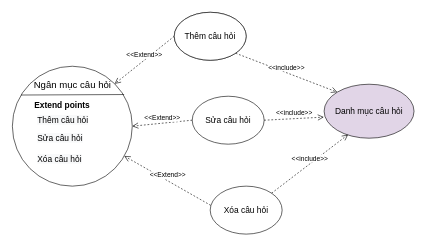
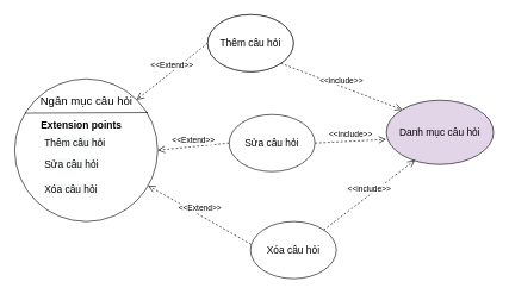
  <mxCell id="0" />
  <mxCell id="1" parent="0" />
  <mxCell id="2" value="" style="ellipse;whiteSpace=wrap;html=1;aspect=fixed;" parent="1" vertex="1"><mxGeometry x="20" y="110" width="200" height="200" as="geometry" /></mxCell>
  <mxCell id="3" value="" style="endArrow=none;html=1;exitX=0.072;exitY=0.24;exitDx=0;exitDy=0;exitPerimeter=0;entryX=0.932;entryY=0.236;entryDx=0;entryDy=0;entryPerimeter=0;" parent="1" source="2" target="2" edge="1"><mxGeometry width="50" height="50" relative="1" as="geometry"><mxPoint x="240" y="270" as="sourcePoint" /><mxPoint x="200" y="155" as="targetPoint" /></mxGeometry></mxCell>
  <mxCell id="4" value="&lt;font style=&quot;font-size: 16px&quot;&gt;Ngân mục câu hỏi&lt;/font&gt;" style="text;html=1;align=center;verticalAlign=middle;resizable=0;points=[];autosize=1;strokeColor=none;fillColor=none;" parent="1" vertex="1"><mxGeometry x="45" y="130" width="150" height="20" as="geometry" /></mxCell>
  <mxCell id="5" value="&lt;font style=&quot;font-size: 14px&quot;&gt;Thêm câu hỏi&lt;/font&gt;" style="ellipse;whiteSpace=wrap;html=1;" parent="1" vertex="1"><mxGeometry x="290" y="20" width="120" height="80" as="geometry" /></mxCell>
  <mxCell id="6" value="&lt;font style=&quot;font-size: 14px&quot;&gt;Thêm câu hỏi&lt;/font&gt;" style="ellipse;whiteSpace=wrap;html=1;" parent="1" vertex="1"><mxGeometry x="290" y="20" width="120" height="80" as="geometry" /></mxCell>
  <mxCell id="7" value="&lt;font style=&quot;font-size: 14px&quot;&gt;Sửa câu hỏi&lt;/font&gt;" style="ellipse;whiteSpace=wrap;html=1;" parent="1" vertex="1"><mxGeometry x="320" y="160" width="120" height="80" as="geometry" /></mxCell>
  <mxCell id="8" value="&lt;span style=&quot;font-size: 14px&quot;&gt;Xóa câu hỏi&lt;/span&gt;" style="ellipse;whiteSpace=wrap;html=1;" parent="1" vertex="1"><mxGeometry x="350" y="310" width="120" height="80" as="geometry" /></mxCell>
  <mxCell id="9" value="&lt;font style=&quot;font-size: 14px&quot;&gt;Danh mục câu hỏi&lt;/font&gt;" style="ellipse;whiteSpace=wrap;html=1;fillColor=#e1d5e7;" parent="1" vertex="1"><mxGeometry x="540" y="140" width="150" height="90" as="geometry" /></mxCell>
  <mxCell id="10" value="&amp;lt;&amp;lt;Extend&amp;gt;&amp;gt;" style="html=1;verticalAlign=bottom;endArrow=open;dashed=1;endSize=8;exitX=0;exitY=0.5;exitDx=0;exitDy=0;entryX=1;entryY=0;entryDx=0;entryDy=0;" parent="1" source="6" target="2" edge="1"><mxGeometry relative="1" as="geometry"><mxPoint x="370" y="240" as="sourcePoint" /><mxPoint x="290" y="240" as="targetPoint" /></mxGeometry></mxCell>
  <mxCell id="11" value="&amp;lt;&amp;lt;Extend&amp;gt;&amp;gt;" style="html=1;verticalAlign=bottom;endArrow=open;dashed=1;endSize=8;exitX=0;exitY=0.5;exitDx=0;exitDy=0;entryX=1;entryY=0.5;entryDx=0;entryDy=0;" parent="1" source="7" target="2" edge="1"><mxGeometry relative="1" as="geometry"><mxPoint x="300" y="70" as="sourcePoint" /><mxPoint x="200.711" y="149.289" as="targetPoint" /></mxGeometry></mxCell>
  <mxCell id="12" value="&amp;lt;&amp;lt;Extend&amp;gt;&amp;gt;" style="html=1;verticalAlign=bottom;endArrow=open;dashed=1;endSize=8;exitX=0.007;exitY=0.4;exitDx=0;exitDy=0;exitPerimeter=0;" parent="1" source="8" target="2" edge="1"><mxGeometry relative="1" as="geometry"><mxPoint x="310" y="80" as="sourcePoint" /><mxPoint x="210.711" y="159.289" as="targetPoint" /></mxGeometry></mxCell>
  <mxCell id="13" value="&amp;lt;&amp;lt;include&amp;gt;&amp;gt;" style="html=1;verticalAlign=bottom;endArrow=open;dashed=1;endSize=8;exitX=1;exitY=1;exitDx=0;exitDy=0;entryX=0;entryY=0;entryDx=0;entryDy=0;" parent="1" source="6" target="9" edge="1"><mxGeometry relative="1" as="geometry"><mxPoint x="320" y="90" as="sourcePoint" /><mxPoint x="220.711" y="169.289" as="targetPoint" /></mxGeometry></mxCell>
  <mxCell id="14" value="&amp;lt;&amp;lt;include&amp;gt;&amp;gt;" style="html=1;verticalAlign=bottom;endArrow=open;dashed=1;endSize=8;exitX=1;exitY=0.5;exitDx=0;exitDy=0;entryX=0;entryY=0;entryDx=0;entryDy=0;" parent="1" source="7" edge="1"><mxGeometry relative="1" as="geometry"><mxPoint x="369.996" y="130.004" as="sourcePoint" /><mxPoint x="539.537" y="194.9" as="targetPoint" /></mxGeometry></mxCell>
  <mxCell id="15" value="&amp;lt;&amp;lt;include&amp;gt;&amp;gt;" style="html=1;verticalAlign=bottom;endArrow=open;dashed=1;endSize=8;exitX=1;exitY=0;exitDx=0;exitDy=0;" parent="1" source="8" edge="1"><mxGeometry relative="1" as="geometry"><mxPoint x="412.426" y="108.284" as="sourcePoint" /><mxPoint x="580" y="224" as="targetPoint" /></mxGeometry></mxCell>
  <mxCell id="16" value="&lt;span style=&quot;color: rgb(0, 0, 0); font-family: helvetica; font-size: 14px; font-style: normal; font-weight: 400; letter-spacing: normal; text-align: center; text-indent: 0px; text-transform: none; word-spacing: 0px; background-color: rgb(248, 249, 250); display: inline; float: none;&quot;&gt;Thêm câu hỏi&lt;/span&gt;" style="text;whiteSpace=wrap;html=1;" parent="1" vertex="1"><mxGeometry x="60" y="185" width="110" height="30" as="geometry" /></mxCell>
  <mxCell id="17" value="&lt;span style=&quot;color: rgb(0, 0, 0); font-family: helvetica; font-size: 14px; font-style: normal; font-weight: 400; letter-spacing: normal; text-align: center; text-indent: 0px; text-transform: none; word-spacing: 0px; background-color: rgb(248, 249, 250); display: inline; float: none;&quot;&gt;Sửa câu hỏi&lt;/span&gt;" style="text;whiteSpace=wrap;html=1;" parent="1" vertex="1"><mxGeometry x="60" y="215" width="100" height="30" as="geometry" /></mxCell>
  <mxCell id="18" value="&lt;span style=&quot;color: rgb(0, 0, 0); font-family: helvetica; font-size: 14px; font-style: normal; font-weight: 400; letter-spacing: normal; text-align: center; text-indent: 0px; text-transform: none; word-spacing: 0px; background-color: rgb(248, 249, 250); display: inline; float: none;&quot;&gt;Xóa câu hỏi&lt;/span&gt;" style="text;whiteSpace=wrap;html=1;" parent="1" vertex="1"><mxGeometry x="60" y="250" width="100" height="30" as="geometry" /></mxCell>
- <mxCell id="19" value="&lt;div style=&quot;text-align: center&quot;&gt;&lt;font face=&quot;helvetica&quot;&gt;&lt;span style=&quot;font-size: 14px&quot;&gt;&lt;b&gt;Extend points&lt;/b&gt;&lt;/span&gt;&lt;/font&gt;&lt;/div&gt;" style="text;whiteSpace=wrap;html=1;" parent="1" vertex="1"><mxGeometry x="55" y="160" width="130" height="30" as="geometry" /></mxCell>
+ <mxCell id="19" value="&lt;div style=&quot;text-align: center&quot;&gt;&lt;font face=&quot;helvetica&quot;&gt;&lt;span style=&quot;font-size: 14px&quot;&gt;&lt;b&gt;Extension points&lt;/b&gt;&lt;/span&gt;&lt;/font&gt;&lt;/div&gt;" style="text;whiteSpace=wrap;html=1;" parent="1" vertex="1"><mxGeometry x="55" y="160" width="130" height="30" as="geometry" /></mxCell>
